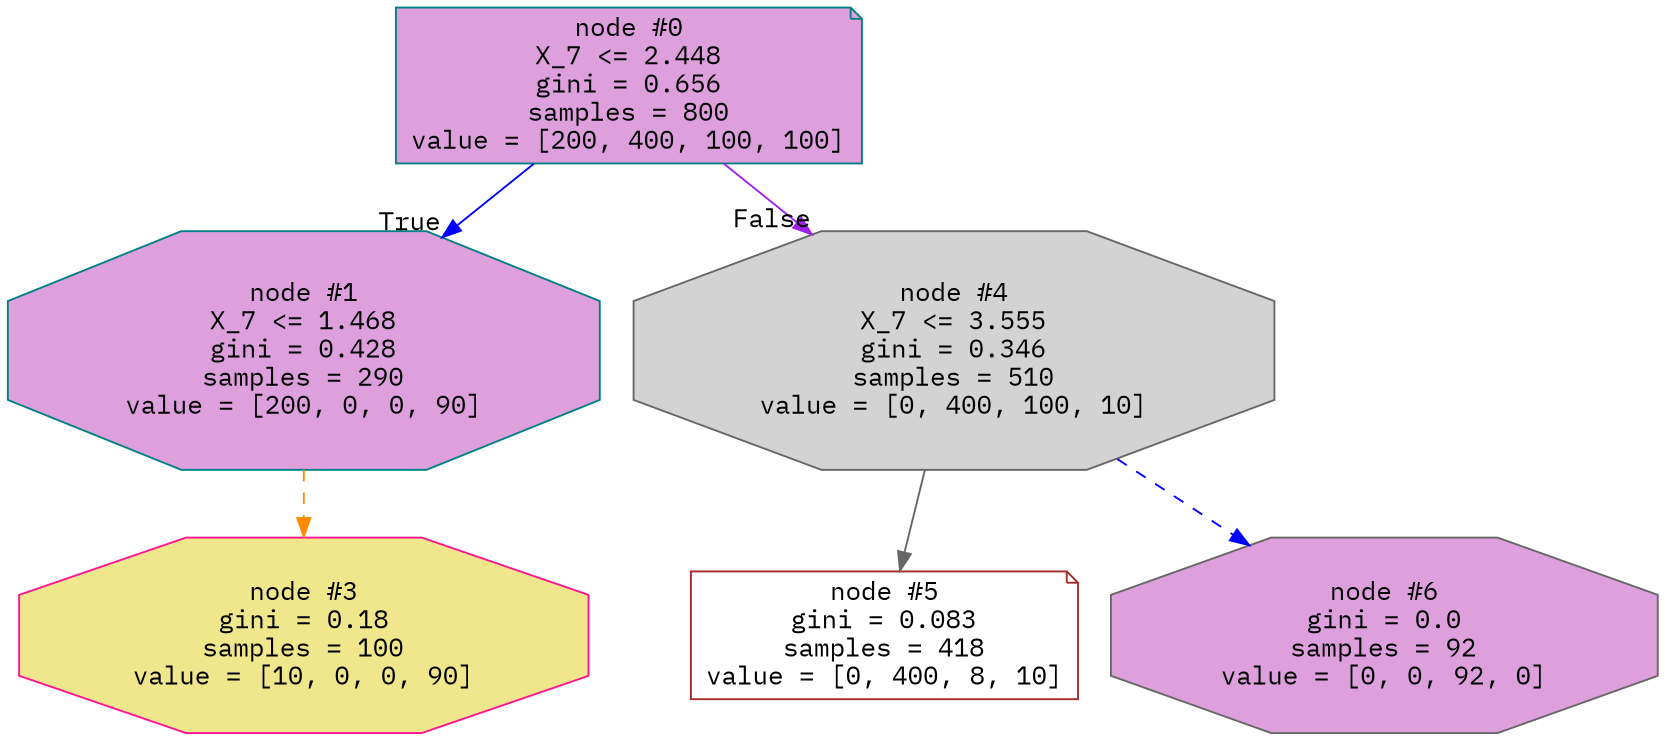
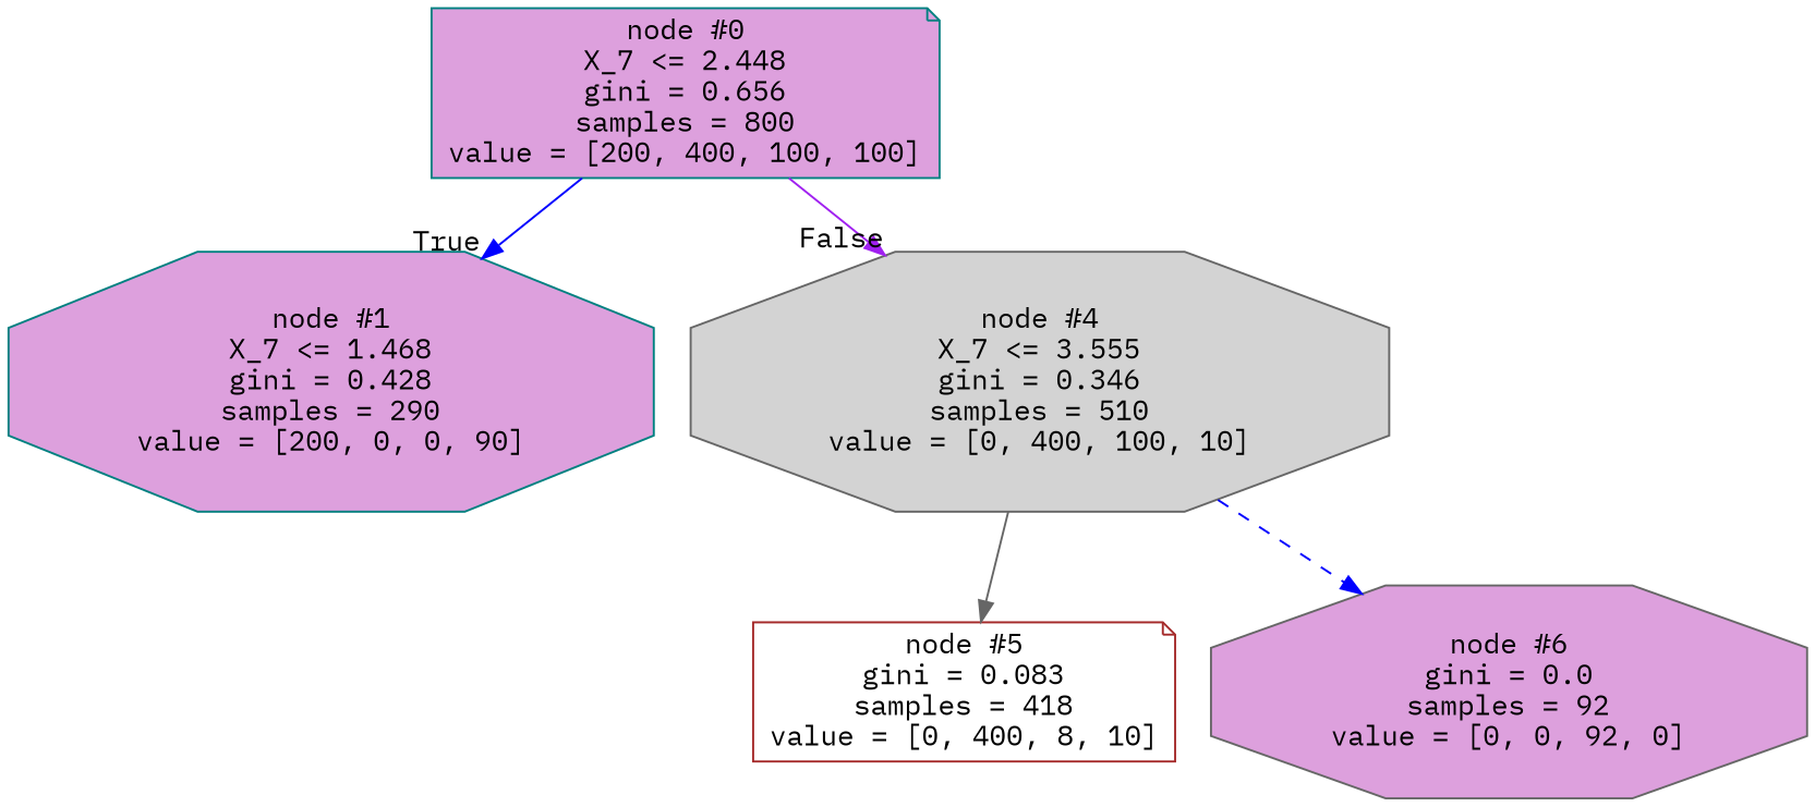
  digraph {
    fontname="IBM Plex Mono"
    node [color=teal fillcolor=plum fontname="IBM Plex Mono" shape=octagon style=filled]
    edge [color=blue fontname="IBM Plex Mono" style=solid]
    n1 [label="node #0\nX_7 <= 2.448\ngini = 0.656\nsamples = 800\nvalue = [200, 400, 100, 100]" shape=note]
    n2 [label="node #1\nX_7 <= 1.468\ngini = 0.428\nsamples = 290\nvalue = [200, 0, 0, 90]"]
    n3 [color=gray40 fillcolor=lightgrey label="node #4\nX_7 <= 3.555\ngini = 0.346\nsamples = 510\nvalue = [0, 400, 100, 10]"]
-   n4 [color=deeppink fillcolor=khaki label="node #3\ngini = 0.18\nsamples = 100\nvalue = [10, 0, 0, 90]"]
    n5 [color=brown fillcolor=white label="node #5\ngini = 0.083\nsamples = 418\nvalue = [0, 400, 8, 10]" shape=note]
    n6 [color=gray40 label="node #6\ngini = 0.0\nsamples = 92\nvalue = [0, 0, 92, 0]"]
    n1 -> n2 [headlabel=True labelangle=45 labeldistance=2.5]
    n1 -> n3 [color=purple headlabel=False labelangle=-45 labeldistance=2.5]
-   n2 -> n4 [color=darkorange style=dashed]
    n3 -> n5 [color=gray40]
    n3 -> n6 [style=dashed]
  }
